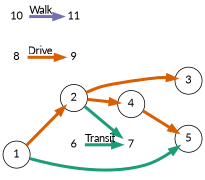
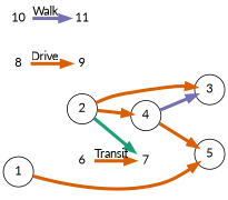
  digraph {
    fontname=Lato
    rankdir=LR
    node [fontname=Lato shape=none]
    edge [color="#D95F02" fontname=Lato penwidth=4]
    1 [shape=circle]
    2 [shape=circle]
    5 [shape=circle]
    3 [shape=circle]
    4 [shape=circle]
    7 [width=0.4]
    6 [width=0.4]
    8 [width=0.4]
    9 [width=0.4]
    10 [width=0.4]
    11 [width=0.4]
-   1 -> 2 [label=" "]
-   1 -> 5 [color="#1B9E77" label=" "]
+   1 -> 5 [label=" "]
    2 -> 3 [label=" "]
    2 -> 4 [label=" "]
    2 -> 7 [color="#1B9E77" label=" "]
    4 -> 5 [label=" "]
-   6 -> 7 [color="#1B9E77" taillabel=Transit]
+   4 -> 3 [color="#7570B3" label=" "]
+   6 -> 7 [taillabel=Transit]
    8 -> 9 [taillabel=Drive]
    10 -> 11 [color="#7570B3" taillabel=Walk]
  }
